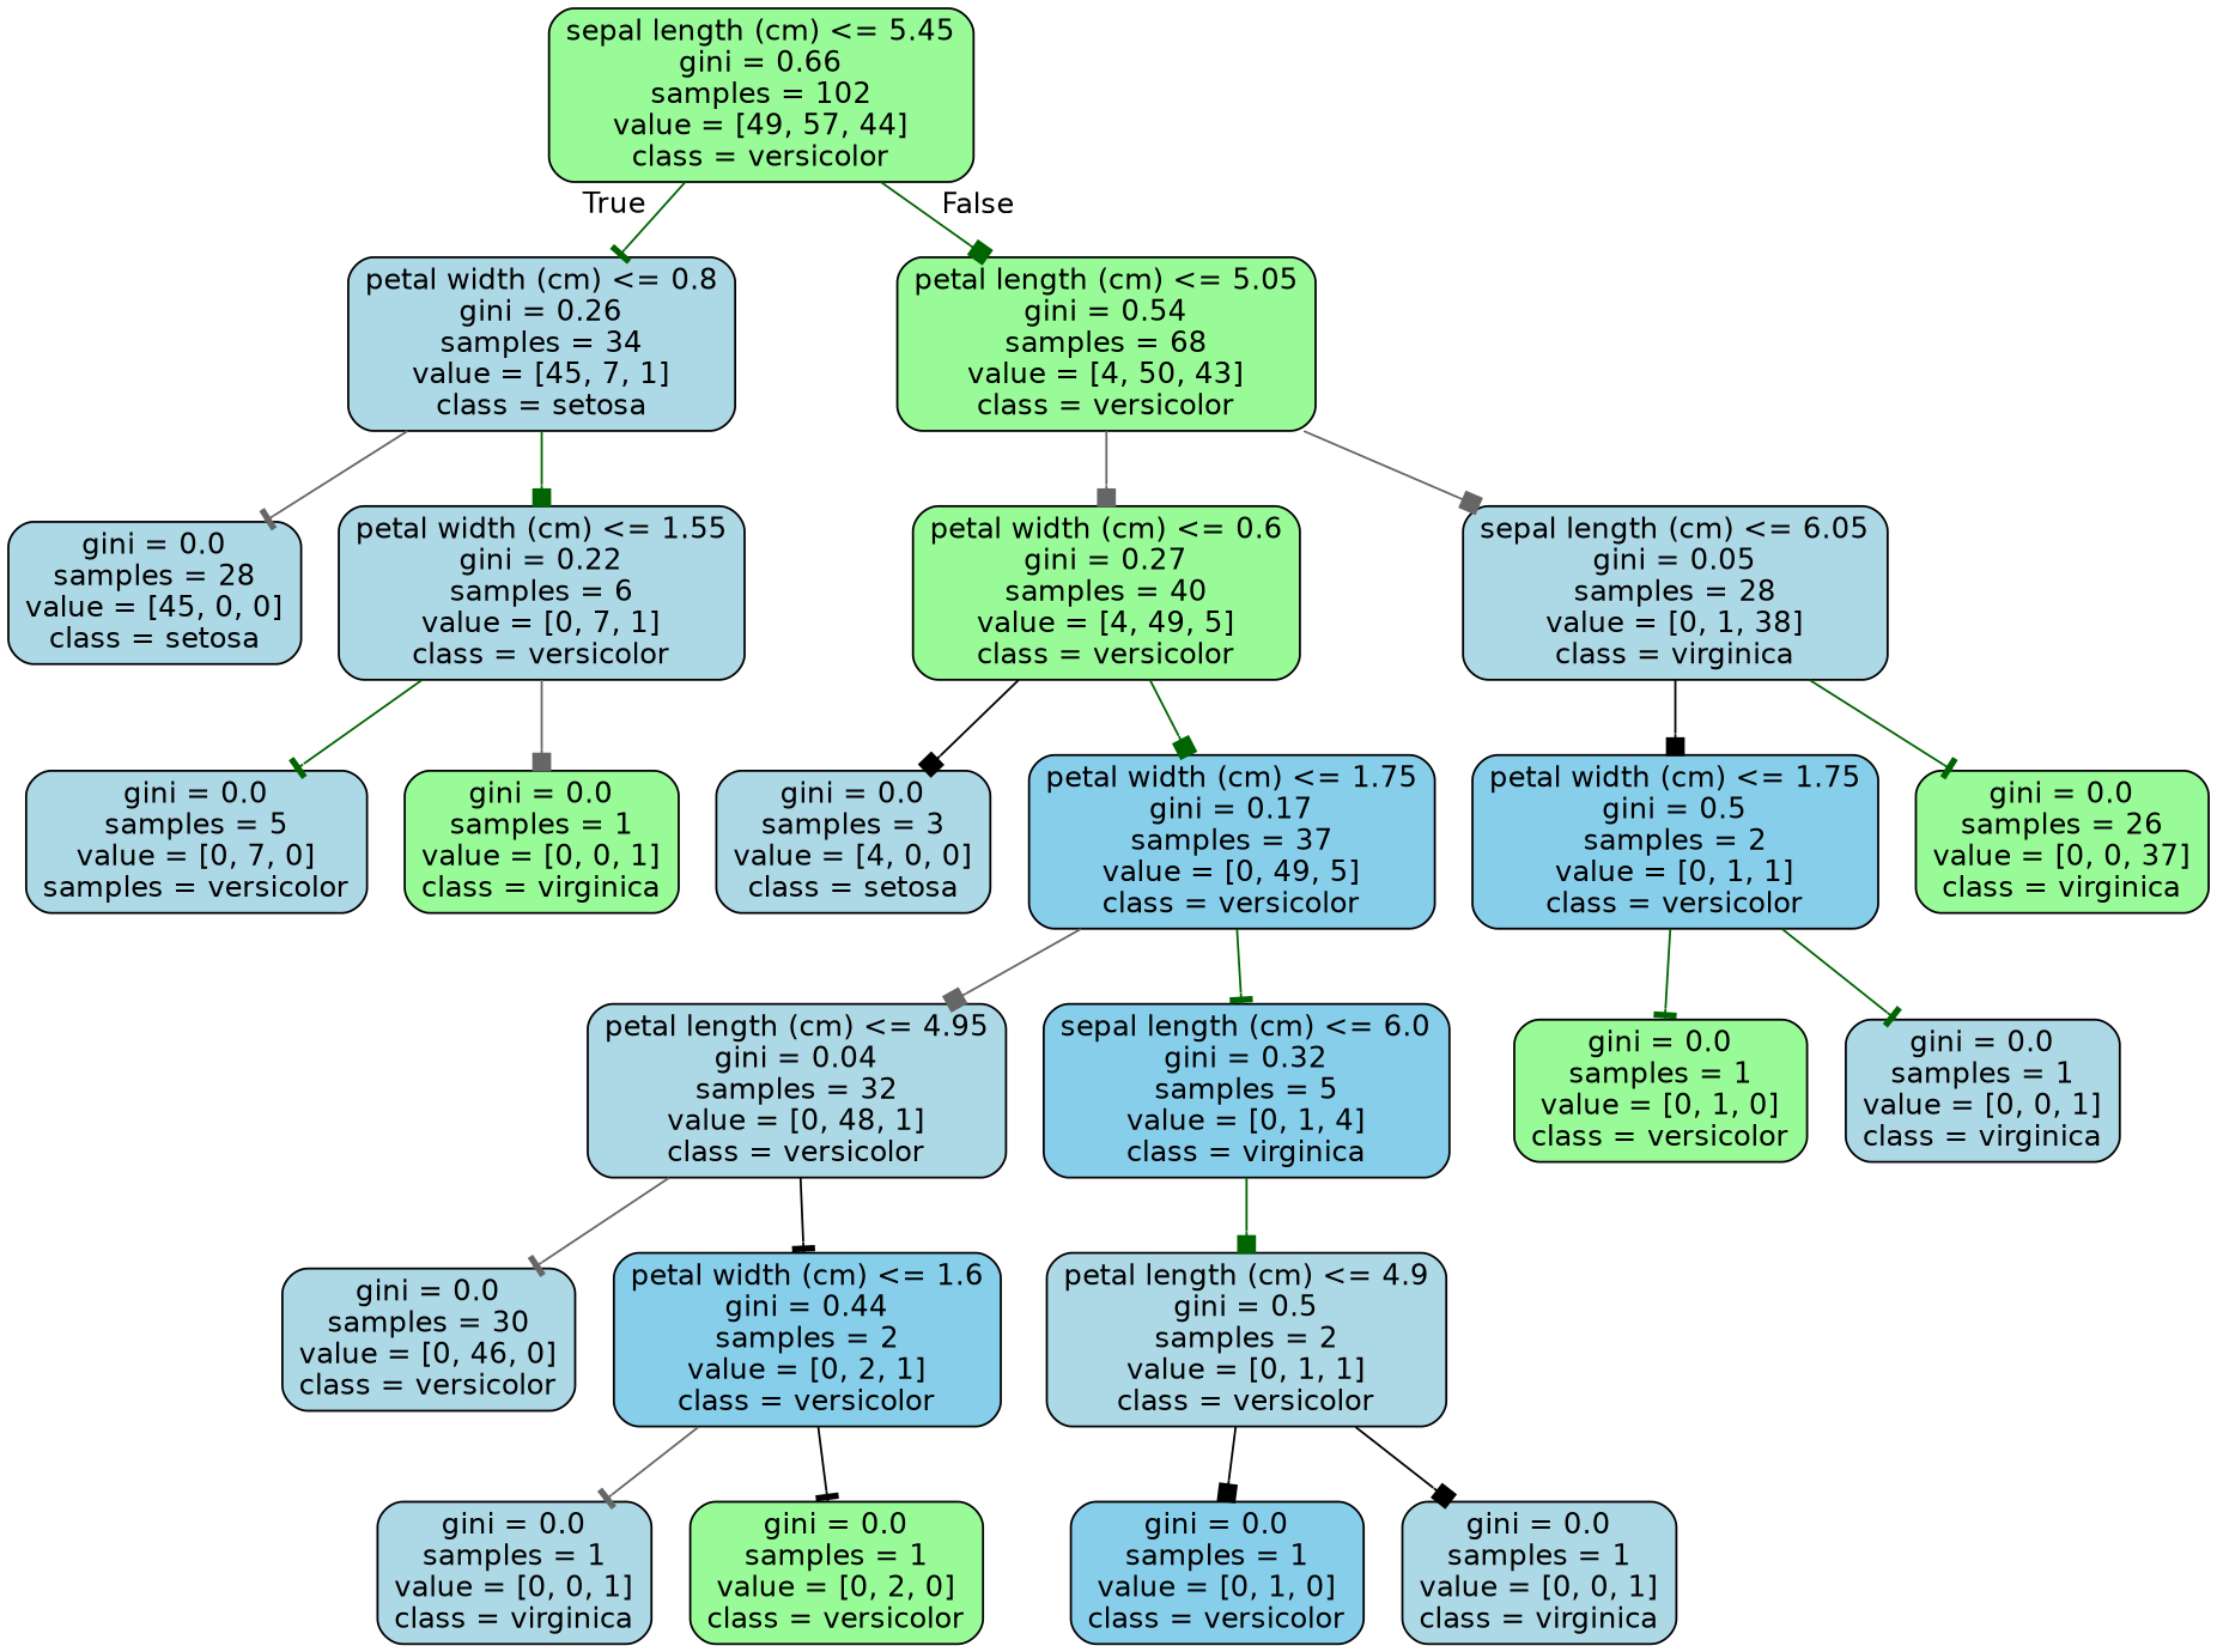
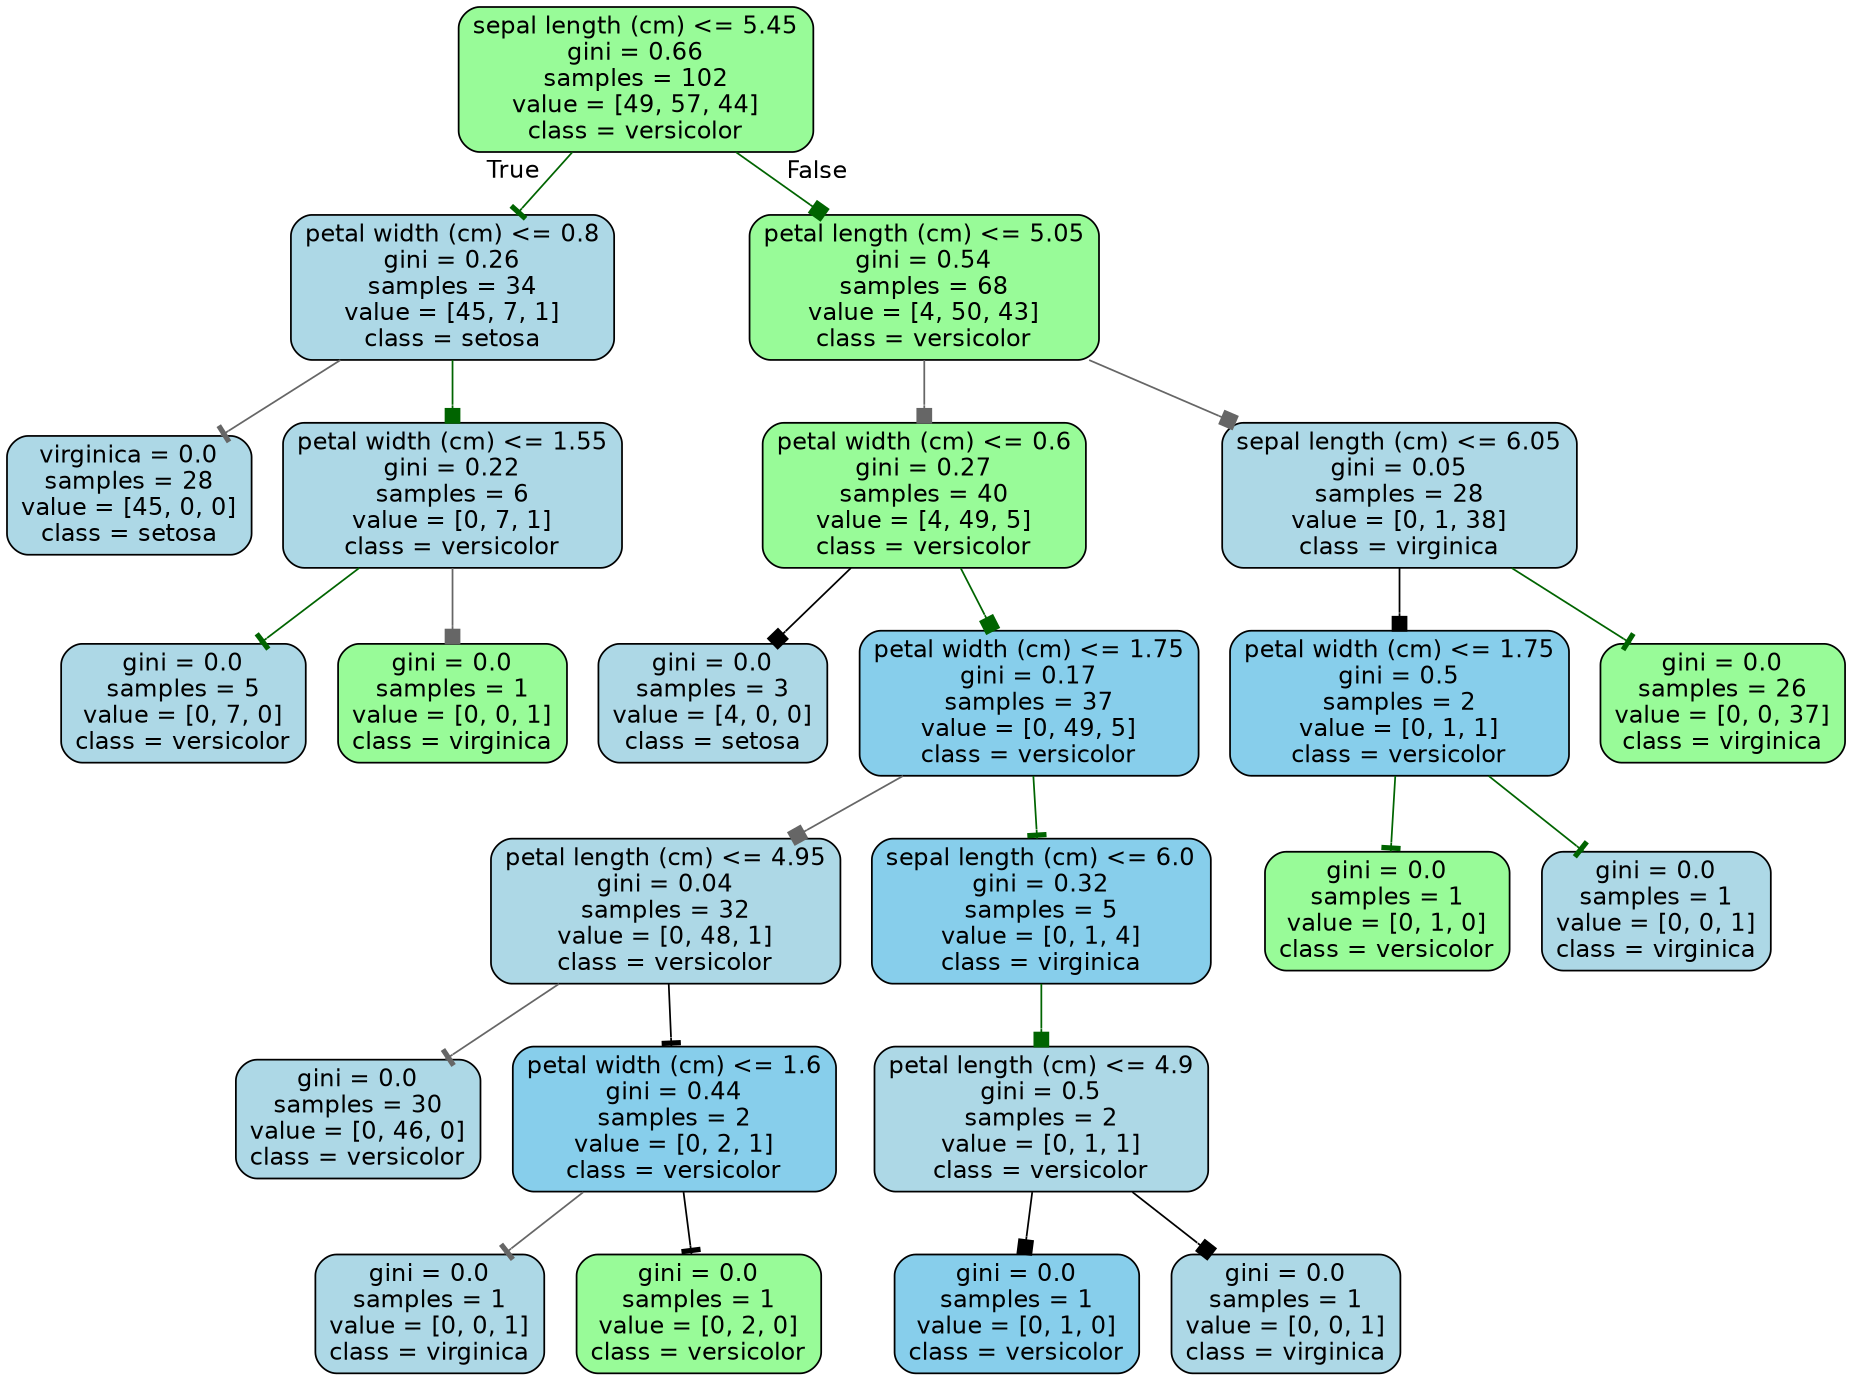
  digraph {
    node [color=black fillcolor=lightblue fontname=helvetica shape=box style="filled, rounded"]
    edge [arrowhead=box color=darkgreen fontname=helvetica]
    n1 [fillcolor=palegreen label="sepal length (cm) <= 5.45\ngini = 0.66\nsamples = 102\nvalue = [49, 57, 44]\nclass = versicolor"]
    n2 [label="petal width (cm) <= 0.8\ngini = 0.26\nsamples = 34\nvalue = [45, 7, 1]\nclass = setosa"]
    n3 [fillcolor=palegreen label="petal length (cm) <= 5.05\ngini = 0.54\nsamples = 68\nvalue = [4, 50, 43]\nclass = versicolor"]
-   n4 [label="gini = 0.0\nsamples = 28\nvalue = [45, 0, 0]\nclass = setosa"]
+   n4 [label="virginica = 0.0\nsamples = 28\nvalue = [45, 0, 0]\nclass = setosa"]
    n5 [label="petal width (cm) <= 1.55\ngini = 0.22\nsamples = 6\nvalue = [0, 7, 1]\nclass = versicolor"]
    n6 [fillcolor=palegreen label="petal width (cm) <= 0.6\ngini = 0.27\nsamples = 40\nvalue = [4, 49, 5]\nclass = versicolor"]
    n7 [label="sepal length (cm) <= 6.05\ngini = 0.05\nsamples = 28\nvalue = [0, 1, 38]\nclass = virginica"]
-   n8 [label="gini = 0.0\nsamples = 5\nvalue = [0, 7, 0]\nsamples = versicolor"]
+   n8 [label="gini = 0.0\nsamples = 5\nvalue = [0, 7, 0]\nclass = versicolor"]
    n9 [fillcolor=palegreen label="gini = 0.0\nsamples = 1\nvalue = [0, 0, 1]\nclass = virginica"]
    n10 [label="gini = 0.0\nsamples = 3\nvalue = [4, 0, 0]\nclass = setosa"]
    n11 [fillcolor=skyblue label="petal width (cm) <= 1.75\ngini = 0.17\nsamples = 37\nvalue = [0, 49, 5]\nclass = versicolor"]
    n12 [fillcolor=skyblue label="petal width (cm) <= 1.75\ngini = 0.5\nsamples = 2\nvalue = [0, 1, 1]\nclass = versicolor"]
    n13 [fillcolor=palegreen label="gini = 0.0\nsamples = 26\nvalue = [0, 0, 37]\nclass = virginica"]
    n14 [label="petal length (cm) <= 4.95\ngini = 0.04\nsamples = 32\nvalue = [0, 48, 1]\nclass = versicolor"]
    n15 [fillcolor=skyblue label="sepal length (cm) <= 6.0\ngini = 0.32\nsamples = 5\nvalue = [0, 1, 4]\nclass = virginica"]
    n16 [label="gini = 0.0\nsamples = 30\nvalue = [0, 46, 0]\nclass = versicolor"]
    n17 [fillcolor=skyblue label="petal width (cm) <= 1.6\ngini = 0.44\nsamples = 2\nvalue = [0, 2, 1]\nclass = versicolor"]
    n18 [label="petal length (cm) <= 4.9\ngini = 0.5\nsamples = 2\nvalue = [0, 1, 1]\nclass = versicolor"]
    n19 [label="gini = 0.0\nsamples = 1\nvalue = [0, 0, 1]\nclass = virginica"]
    n20 [fillcolor=palegreen label="gini = 0.0\nsamples = 1\nvalue = [0, 2, 0]\nclass = versicolor"]
    n21 [fillcolor=skyblue label="gini = 0.0\nsamples = 1\nvalue = [0, 1, 0]\nclass = versicolor"]
    n22 [label="gini = 0.0\nsamples = 1\nvalue = [0, 0, 1]\nclass = virginica"]
    n23 [fillcolor=palegreen label="gini = 0.0\nsamples = 1\nvalue = [0, 1, 0]\nclass = versicolor"]
    n24 [label="gini = 0.0\nsamples = 1\nvalue = [0, 0, 1]\nclass = virginica"]
    n1 -> n2 [arrowhead=tee headlabel=True labelangle=45 labeldistance=2.5]
    n1 -> n3 [headlabel=False labelangle=-45 labeldistance=2.5]
    n2 -> n4 [arrowhead=tee color=gray40]
    n2 -> n5
    n3 -> n6 [color=gray40]
    n3 -> n7 [color=gray40]
    n5 -> n8 [arrowhead=tee]
    n5 -> n9 [color=gray40]
    n6 -> n10 [color=black]
    n6 -> n11
    n7 -> n12 [color=black]
    n7 -> n13 [arrowhead=tee]
    n11 -> n14 [color=gray40]
    n11 -> n15 [arrowhead=tee]
    n12 -> n23 [arrowhead=tee]
    n12 -> n24 [arrowhead=tee]
    n14 -> n16 [arrowhead=tee color=gray40]
    n14 -> n17 [arrowhead=tee color=black]
    n15 -> n18
    n17 -> n19 [arrowhead=tee color=gray40]
    n17 -> n20 [arrowhead=tee color=black]
    n18 -> n21 [color=black]
    n18 -> n22 [color=black]
  }
